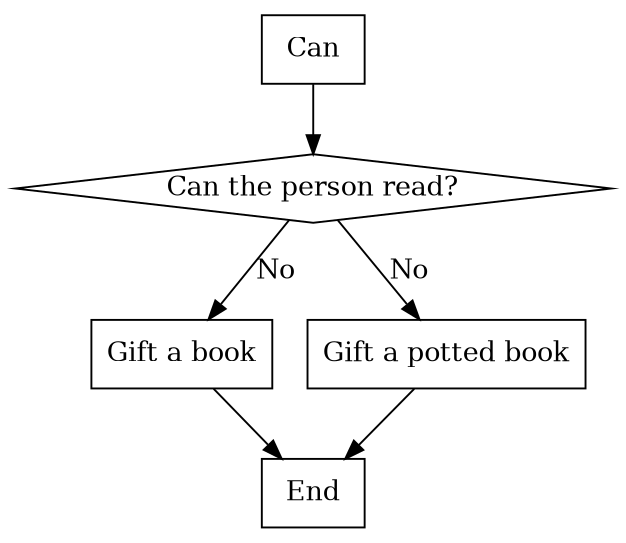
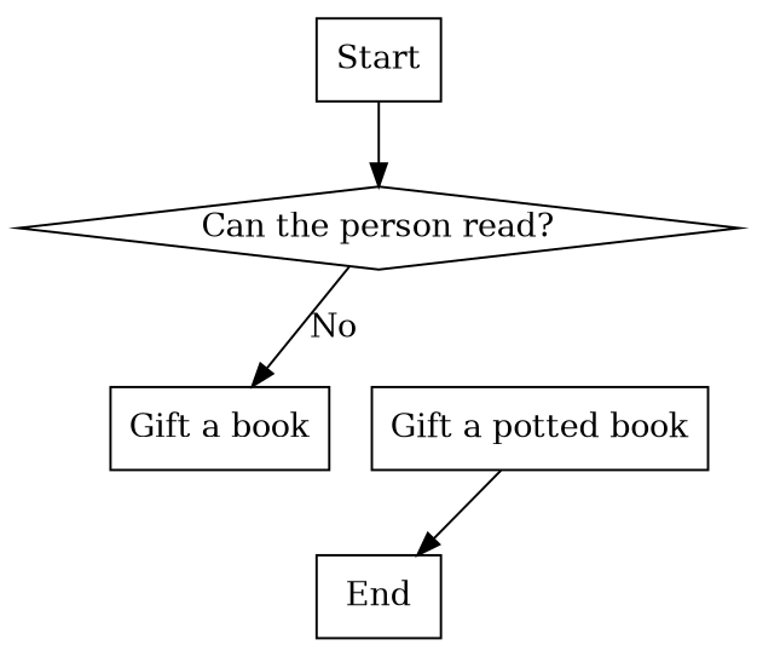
  strict digraph {
    node [shape=box]
    n1 [label="Gift a book"]
    n2 [label="Gift a potted book"]
    n3 [label=End]
-   n4 [label=Can]
+   n4 [label=Start]
    n5 [label="Can the person read?" shape=diamond]
    subgraph sub_1 {
      rank=same
      n1
      n2
    }
-   n1 -> n3
    n2 -> n3
    n4 -> n5
    n5 -> n1 [label=No]
-   n5 -> n2 [label=No]
  }
